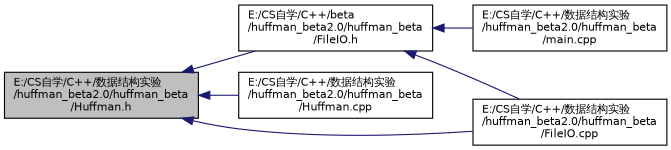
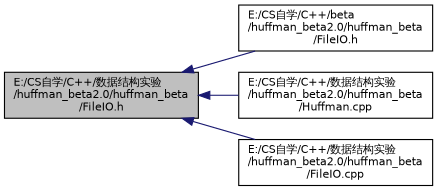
  digraph {
    rankdir=LR
    node [color=black fillcolor=white fontname=Helvetica fontsize=10 shape=record style=filled]
    edge [color=midnightblue dir=back fontname=Helvetica fontsize=10 labelfontname=Helvetica labelfontsize=10 style=solid]
-   n1 [fillcolor=grey75 fontcolor=black height=0.2 label="E:/CS自学/C++/数据结构实验\l/huffman_beta2.0/huffman_beta\l/Huffman.h" width=0.4]
+   n1 [fillcolor=grey75 fontcolor=black height=0.2 label="E:/CS自学/C++/数据结构实验\l/huffman_beta2.0/huffman_beta\l/FileIO.h" width=0.4]
    n2 [height=0.2 label="E:/CS自学/C++/beta\l/huffman_beta2.0/huffman_beta\l/FileIO.h" width=0.4]
    n3 [height=0.2 label="E:/CS自学/C++/数据结构实验\l/huffman_beta2.0/huffman_beta\l/Huffman.cpp" width=0.4]
    n4 [height=0.2 label="E:/CS自学/C++/数据结构实验\l/huffman_beta2.0/huffman_beta\l/FileIO.cpp" width=0.4]
-   n5 [height=0.2 label="E:/CS自学/C++/数据结构实验\l/huffman_beta2.0/huffman_beta\l/main.cpp" width=0.4]
    n1 -> n2
    n1 -> n3
    n1 -> n4
-   n2 -> n4
-   n2 -> n5
  }
